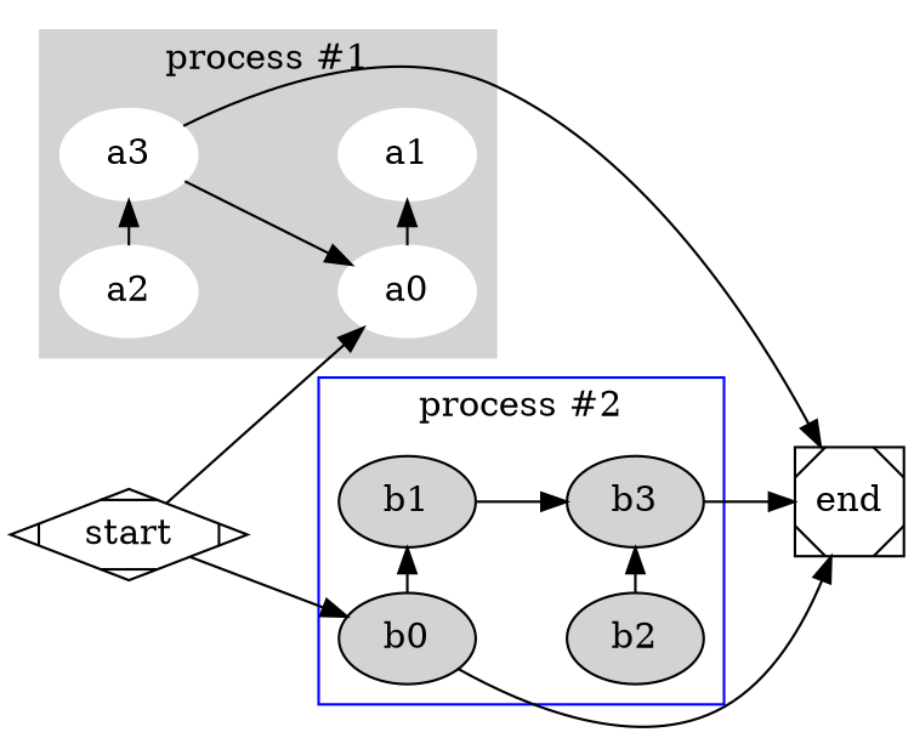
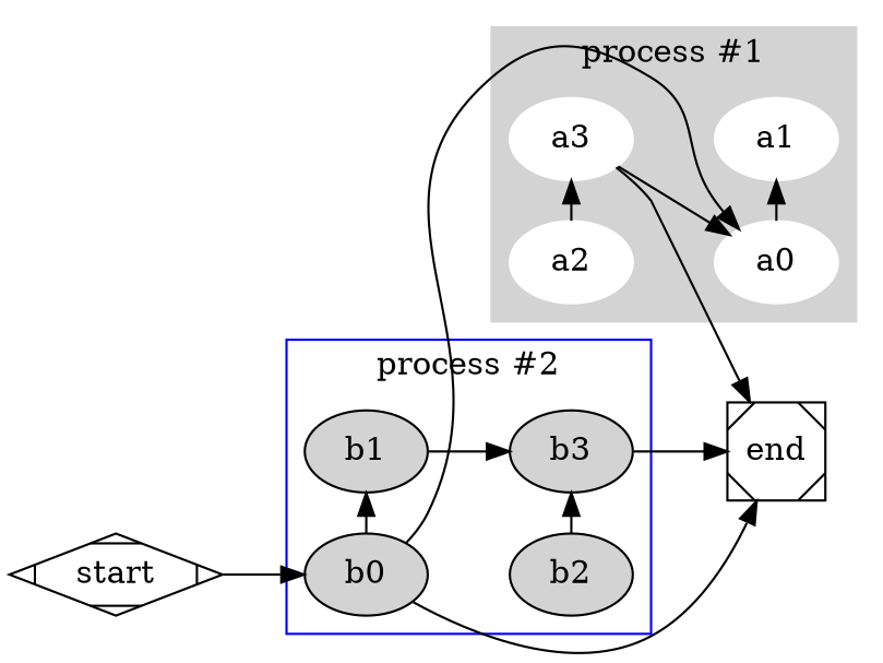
  digraph {
    rankdir=LR
    node [style=filled]
    a0 [color=white]
    a1 [color=white]
    a2 [color=white]
    a3 [color=white]
    b0
    b1
    b2
    b3
    end [shape=Msquare style=""]
    start [shape=Mdiamond style=""]
    subgraph cluster_1 {
      color=lightgrey
      label="process #1"
      style=filled
      subgraph sub_2 {
        color=lightgrey
        label="process #1"
        rank=same
        style=filled
        a0
        a1
      }
      subgraph sub_3 {
        color=lightgrey
        label="process #1"
        rank=same
        style=filled
        a2
        a3
      }
    }
    subgraph cluster_4 {
      color=blue
      label="process #2"
      subgraph sub_5 {
        color=blue
        label="process #2"
        rank=same
        b0
        b1
      }
      subgraph sub_6 {
        color=blue
        label="process #2"
        rank=same
        b2
        b3
      }
    }
    a0 -> a1
    a2 -> a3
    a3 -> a0
    a3 -> end
    b0 -> b1
    b0 -> end
    b1 -> b3
    b2 -> b3
    b3 -> end
-   start -> a0
+   b0 -> a0
    start -> b0
  }
